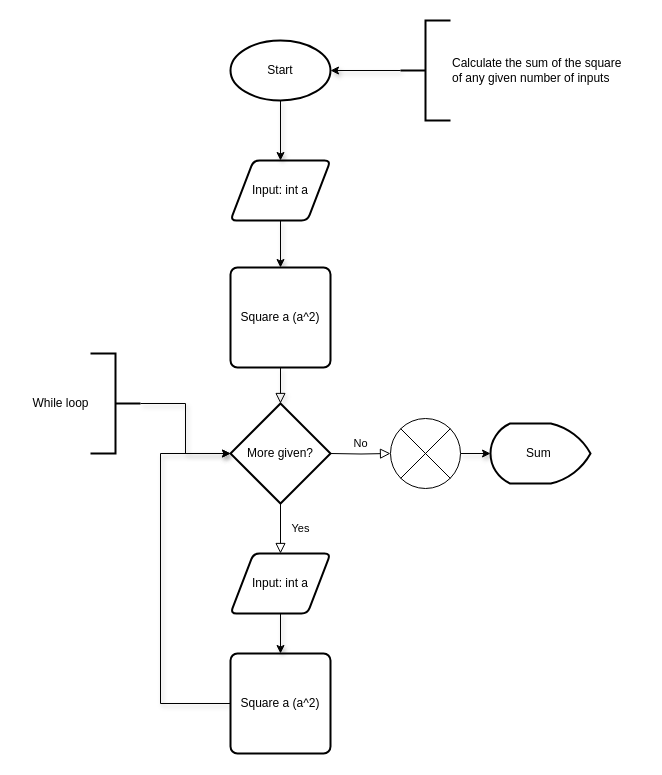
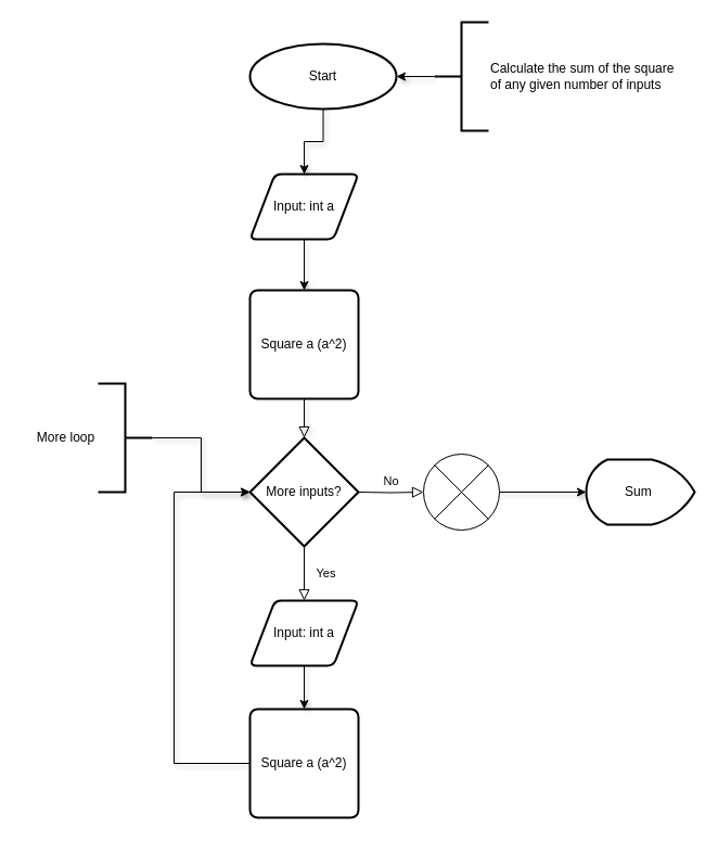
  <mxCell id="0" />
  <mxCell id="1" parent="0" />
  <mxCell id="2" value="" style="rounded=0;html=1;jettySize=auto;orthogonalLoop=1;fontSize=11;endArrow=block;endFill=0;endSize=8;strokeWidth=1;shadow=1;labelBackgroundColor=none;edgeStyle=orthogonalEdgeStyle;exitX=0.5;exitY=1;exitDx=0;exitDy=0;entryX=0.5;entryY=0;entryDx=0;entryDy=0;entryPerimeter=0;" parent="1" source="18" target="20" edge="1"><mxGeometry relative="1" as="geometry"><mxPoint x="280" y="352" as="sourcePoint" /><mxPoint x="280" y="413" as="targetPoint" /></mxGeometry></mxCell>
  <mxCell id="3" value="" style="edgeStyle=orthogonalEdgeStyle;rounded=0;orthogonalLoop=1;jettySize=auto;html=1;shadow=1;entryX=0.5;entryY=0;entryDx=0;entryDy=0;exitX=0.5;exitY=1;exitDx=0;exitDy=0;" edge="1" parent="1" source="12" target="18"><mxGeometry relative="1" as="geometry"><mxPoint x="380" y="262" as="sourcePoint" /><mxPoint x="280" y="292" as="targetPoint" /></mxGeometry></mxCell>
  <mxCell id="4" value="Yes" style="rounded=0;html=1;jettySize=auto;orthogonalLoop=1;fontSize=11;endArrow=block;endFill=0;endSize=8;strokeWidth=1;shadow=0;labelBackgroundColor=none;edgeStyle=orthogonalEdgeStyle;entryX=0.5;entryY=0;entryDx=0;entryDy=0;exitX=0.5;exitY=1;exitDx=0;exitDy=0;exitPerimeter=0;" parent="1" source="20" target="22" edge="1"><mxGeometry y="20" relative="1" as="geometry"><mxPoint as="offset" /><mxPoint x="279.81" y="513" as="sourcePoint" /><mxPoint x="279.81" y="573" as="targetPoint" /><Array as="points" /></mxGeometry></mxCell>
  <mxCell id="5" value="No" style="edgeStyle=orthogonalEdgeStyle;rounded=0;html=1;jettySize=auto;orthogonalLoop=1;fontSize=11;endArrow=block;endFill=0;endSize=8;strokeWidth=1;shadow=0;labelBackgroundColor=none;entryX=0;entryY=0.5;entryDx=0;entryDy=0;entryPerimeter=0;" parent="1" target="17" edge="1"><mxGeometry y="10" relative="1" as="geometry"><mxPoint as="offset" /><mxPoint x="330" y="453" as="sourcePoint" /><mxPoint x="375" y="453" as="targetPoint" /></mxGeometry></mxCell>
  <mxCell id="6" value="" style="endArrow=classic;html=1;rounded=0;shadow=1;entryX=0;entryY=0.5;entryDx=0;entryDy=0;exitX=0;exitY=0.5;exitDx=0;exitDy=0;" edge="1" parent="1" source="19"><mxGeometry width="50" height="50" relative="1" as="geometry"><mxPoint x="220" y="683" as="sourcePoint" /><mxPoint x="230" y="453" as="targetPoint" /><Array as="points"><mxPoint x="160" y="703" /><mxPoint x="160" y="453" /></Array></mxGeometry></mxCell>
  <mxCell id="7" value="" style="edgeStyle=orthogonalEdgeStyle;rounded=0;orthogonalLoop=1;jettySize=auto;html=1;shadow=1;entryX=1;entryY=0.5;entryDx=0;entryDy=0;entryPerimeter=0;" edge="1" parent="1" source="8" target="15"><mxGeometry relative="1" as="geometry"><mxPoint x="330" y="190" as="targetPoint" /></mxGeometry></mxCell>
  <mxCell id="8" value="Calculate the sum of the square &lt;br&gt;of any given number of inputs" style="strokeWidth=2;html=1;shape=mxgraph.flowchart.annotation_2;align=left;labelPosition=right;pointerEvents=1;" vertex="1" parent="1"><mxGeometry x="400" y="20" width="50" height="100" as="geometry" /></mxCell>
  <mxCell id="9" value="" style="edgeStyle=orthogonalEdgeStyle;rounded=0;orthogonalLoop=1;jettySize=auto;html=1;shadow=1;" edge="1" parent="1" source="10" target="20"><mxGeometry relative="1" as="geometry" /></mxCell>
  <mxCell id="10" value="" style="strokeWidth=2;html=1;shape=mxgraph.flowchart.annotation_2;align=left;labelPosition=right;pointerEvents=1;direction=west;" vertex="1" parent="1"><mxGeometry x="90" y="353" width="50" height="100" as="geometry" /></mxCell>
- <mxCell id="11" value="While loop" style="text;html=1;align=center;verticalAlign=middle;resizable=0;points=[];autosize=1;strokeColor=none;fillColor=none;" vertex="1" parent="1"><mxGeometry x="20" y="388" width="80" height="30" as="geometry" /></mxCell>
+ <mxCell id="11" value="More loop" style="text;html=1;align=center;verticalAlign=middle;resizable=0;points=[];autosize=1;strokeColor=none;fillColor=none;" vertex="1" parent="1"><mxGeometry x="20" y="388" width="80" height="30" as="geometry" /></mxCell>
  <mxCell id="12" value="Input: int a" style="shape=parallelogram;html=1;strokeWidth=2;perimeter=parallelogramPerimeter;whiteSpace=wrap;rounded=1;arcSize=12;size=0.23;" vertex="1" parent="1"><mxGeometry x="230" y="160" width="100" height="60" as="geometry" /></mxCell>
- <mxCell id="13" value="Sum&amp;nbsp;" style="strokeWidth=2;html=1;shape=mxgraph.flowchart.display;whiteSpace=wrap;direction=west;" vertex="1" parent="1"><mxGeometry x="490" y="423" width="100" height="60" as="geometry" /></mxCell>
+ <mxCell id="13" value="Sum&amp;nbsp;" style="strokeWidth=2;html=1;shape=mxgraph.flowchart.display;whiteSpace=wrap;direction=west;" vertex="1" parent="1"><mxGeometry x="540" y="423" width="100" height="60" as="geometry" /></mxCell>
  <mxCell id="14" value="" style="edgeStyle=orthogonalEdgeStyle;rounded=0;orthogonalLoop=1;jettySize=auto;html=1;shadow=1;" edge="1" parent="1" source="15" target="12"><mxGeometry relative="1" as="geometry" /></mxCell>
- <mxCell id="15" value="Start" style="strokeWidth=2;html=1;shape=mxgraph.flowchart.start_1;whiteSpace=wrap;" vertex="1" parent="1"><mxGeometry x="230" y="40" width="100" height="60" as="geometry" /></mxCell>
+ <mxCell id="15" value="Start" style="strokeWidth=2;html=1;shape=mxgraph.flowchart.start_1;whiteSpace=wrap;" vertex="1" parent="1"><mxGeometry x="230" y="40" width="135" height="60" as="geometry" /></mxCell>
  <mxCell id="16" value="" style="edgeStyle=orthogonalEdgeStyle;rounded=0;orthogonalLoop=1;jettySize=auto;html=1;shadow=1;exitX=1;exitY=0.5;exitDx=0;exitDy=0;exitPerimeter=0;" edge="1" parent="1" source="17" target="13"><mxGeometry relative="1" as="geometry"><mxPoint x="475" y="453" as="sourcePoint" /></mxGeometry></mxCell>
  <mxCell id="17" value="" style="verticalLabelPosition=bottom;verticalAlign=top;html=1;shape=mxgraph.flowchart.or;" vertex="1" parent="1"><mxGeometry x="390" y="418" width="70" height="70" as="geometry" /></mxCell>
  <mxCell id="18" value="Square a (a^2)" style="rounded=1;whiteSpace=wrap;html=1;absoluteArcSize=1;arcSize=14;strokeWidth=2;" vertex="1" parent="1"><mxGeometry x="230" y="267" width="100" height="100" as="geometry" /></mxCell>
  <mxCell id="19" value="Square a (a^2)" style="rounded=1;whiteSpace=wrap;html=1;absoluteArcSize=1;arcSize=14;strokeWidth=2;" vertex="1" parent="1"><mxGeometry x="230" y="653" width="100" height="100" as="geometry" /></mxCell>
- <mxCell id="20" value="More given?" style="strokeWidth=2;html=1;shape=mxgraph.flowchart.decision;whiteSpace=wrap;" vertex="1" parent="1"><mxGeometry x="230" y="403" width="100" height="100" as="geometry" /></mxCell>
+ <mxCell id="20" value="More inputs?" style="strokeWidth=2;html=1;shape=mxgraph.flowchart.decision;whiteSpace=wrap;" vertex="1" parent="1"><mxGeometry x="230" y="403" width="100" height="100" as="geometry" /></mxCell>
  <mxCell id="21" value="" style="edgeStyle=orthogonalEdgeStyle;rounded=0;orthogonalLoop=1;jettySize=auto;html=1;shadow=1;" edge="1" parent="1" source="22" target="19"><mxGeometry relative="1" as="geometry" /></mxCell>
  <mxCell id="22" value="Input: int a" style="shape=parallelogram;html=1;strokeWidth=2;perimeter=parallelogramPerimeter;whiteSpace=wrap;rounded=1;arcSize=12;size=0.23;" vertex="1" parent="1"><mxGeometry x="230" y="553" width="100" height="60" as="geometry" /></mxCell>
